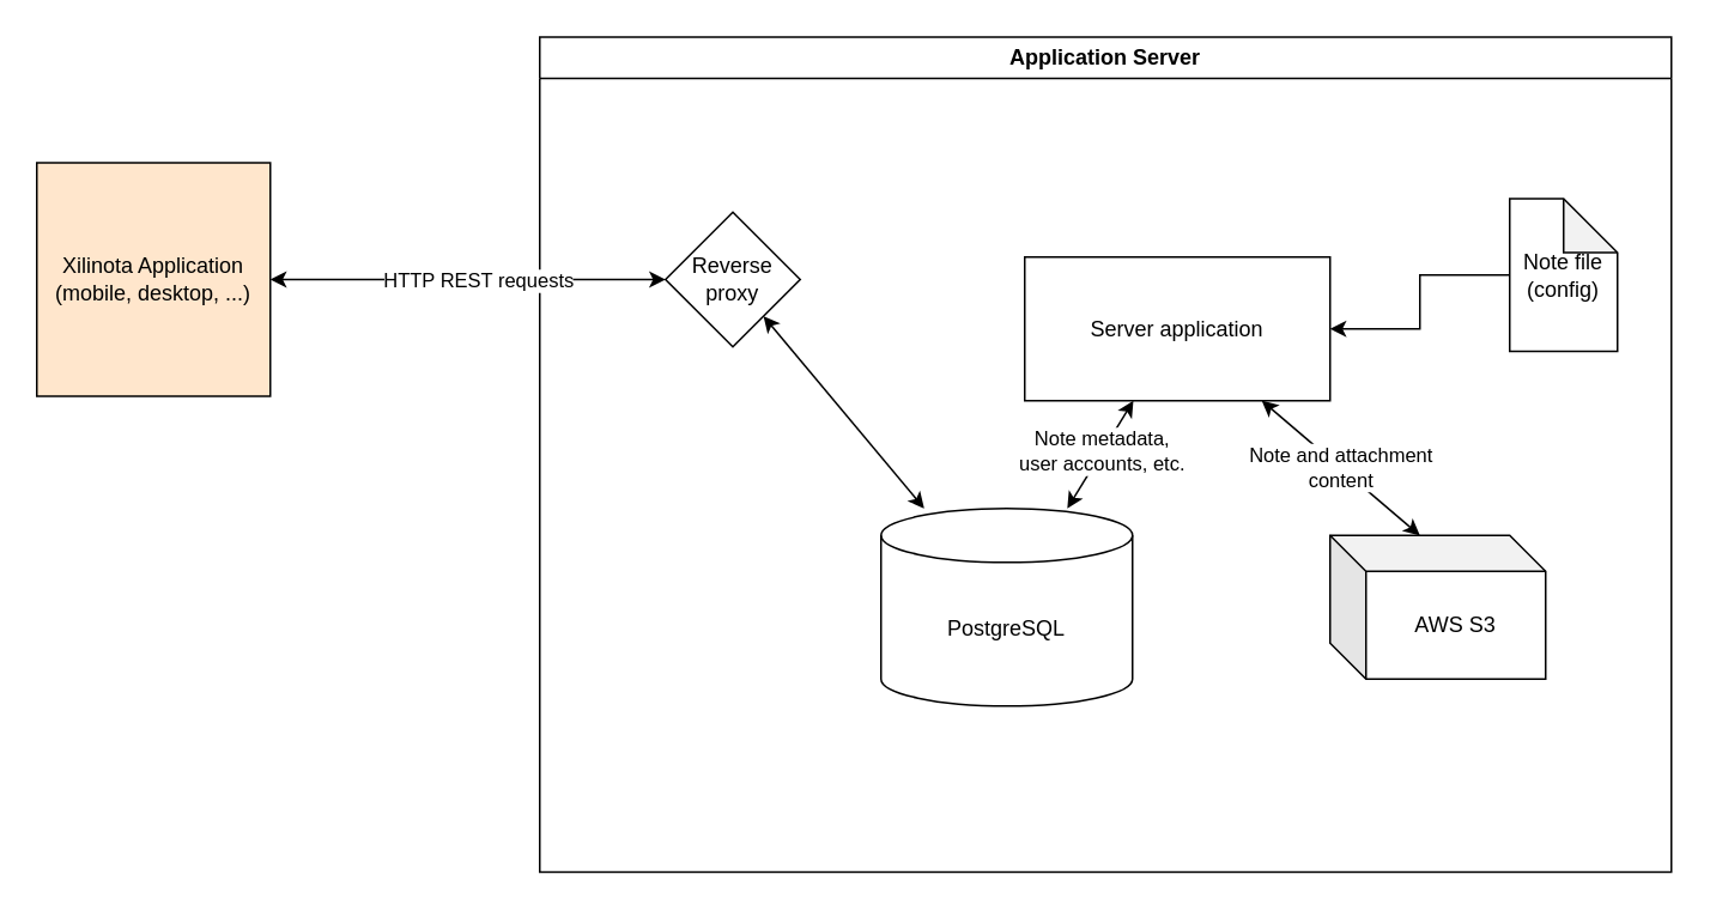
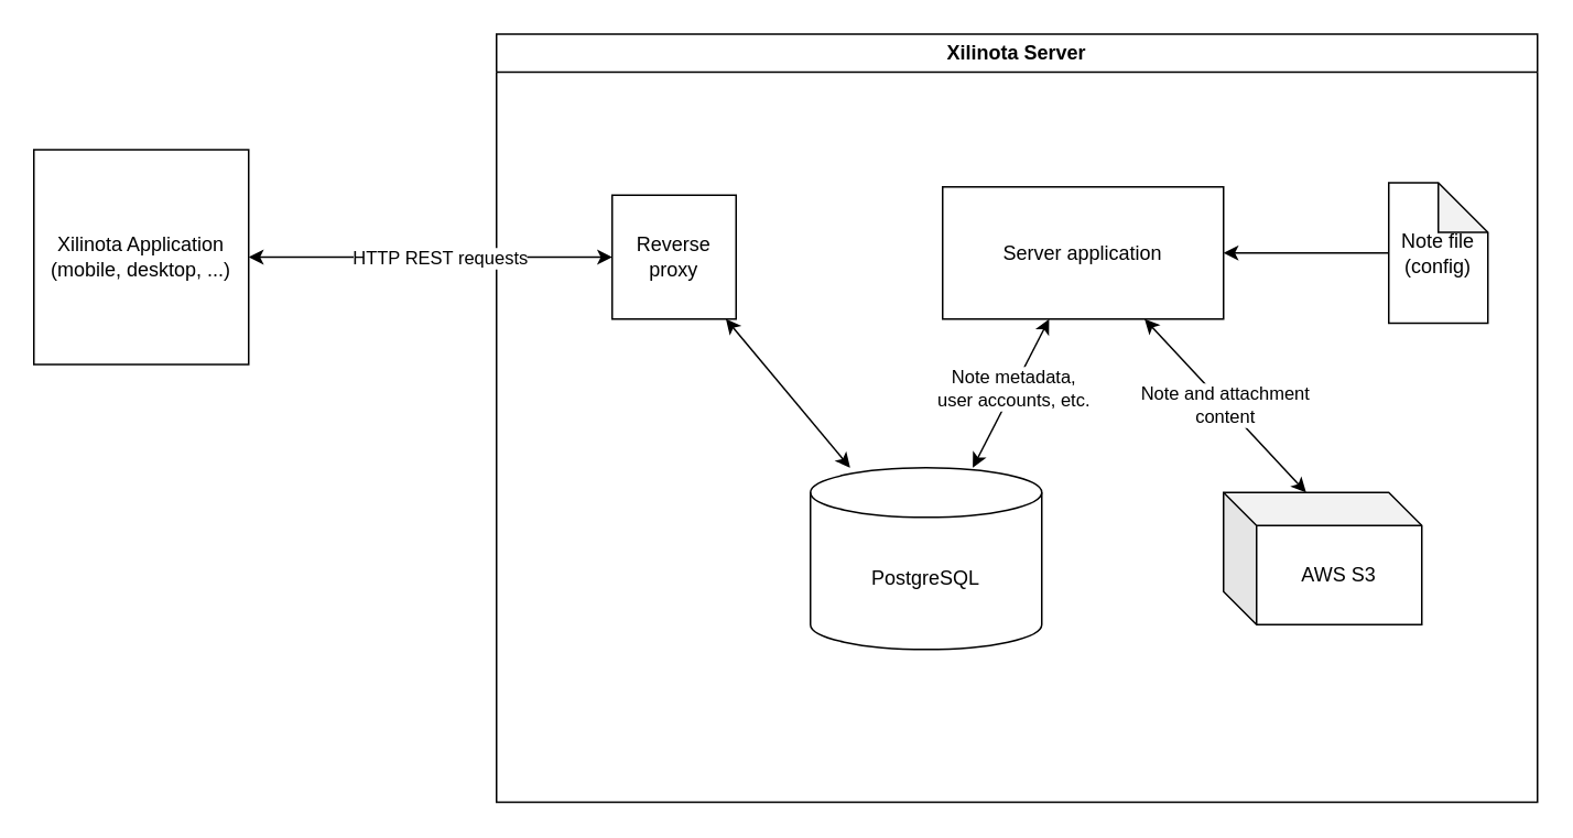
  <mxCell id="0" />
  <mxCell id="1" parent="0" />
- <mxCell id="2" value="Application Server" style="swimlane;whiteSpace=wrap;html=1;" vertex="1" parent="1"><mxGeometry x="300" y="20" width="630" height="465" as="geometry"><mxRectangle x="350" y="300" width="120" height="30" as="alternateBounds" /></mxGeometry></mxCell>
- <mxCell id="3" value="Server application" style="rounded=0;whiteSpace=wrap;html=1;" vertex="1" parent="2"><mxGeometry x="270" y="122.5" width="170" height="80" as="geometry" /></mxCell>
+ <mxCell id="2" value="Xilinota Server" style="swimlane;whiteSpace=wrap;html=1;" vertex="1" parent="1"><mxGeometry x="300" y="20" width="630" height="465" as="geometry"><mxRectangle x="350" y="300" width="120" height="30" as="alternateBounds" /></mxGeometry></mxCell>
+ <mxCell id="3" value="Server application" style="rounded=0;whiteSpace=wrap;html=1;" vertex="1" parent="2"><mxGeometry x="270" y="92.5" width="170" height="80" as="geometry" /></mxCell>
  <mxCell id="4" value="PostgreSQL" style="shape=cylinder3;whiteSpace=wrap;html=1;boundedLbl=1;backgroundOutline=1;size=15;" vertex="1" parent="2"><mxGeometry x="190" y="262.5" width="140" height="110" as="geometry" /></mxCell>
  <mxCell id="5" value="" style="endArrow=classic;startArrow=classic;html=1;rounded=0;" edge="1" parent="2" source="4" target="3"><mxGeometry width="50" height="50" relative="1" as="geometry"><mxPoint x="280" y="232.5" as="sourcePoint" /><mxPoint x="330" y="182.5" as="targetPoint" /></mxGeometry></mxCell>
  <mxCell id="6" value="Note metadata,&lt;br&gt;user accounts, etc." style="edgeLabel;html=1;align=center;verticalAlign=middle;resizable=0;points=[];" vertex="1" connectable="0" parent="5"><mxGeometry x="0.059" y="1" relative="1" as="geometry"><mxPoint as="offset" /></mxGeometry></mxCell>
  <mxCell id="7" value="AWS S3" style="shape=cube;whiteSpace=wrap;html=1;boundedLbl=1;backgroundOutline=1;darkOpacity=0.05;darkOpacity2=0.1;" vertex="1" parent="2"><mxGeometry x="440" y="277.5" width="120" height="80" as="geometry" /></mxCell>
  <mxCell id="8" value="Note and attachment&lt;br&gt;content" style="endArrow=classic;startArrow=classic;html=1;rounded=0;exitX=0;exitY=0;exitDx=50;exitDy=0;exitPerimeter=0;" edge="1" parent="2" source="7" target="3"><mxGeometry width="50" height="50" relative="1" as="geometry"><mxPoint x="390" y="242.5" as="sourcePoint" /><mxPoint x="440" y="192.5" as="targetPoint" /></mxGeometry></mxCell>
- <mxCell id="9" value="Reverse proxy" style="rhombus;whiteSpace=wrap;html=1;aspect=fixed;" vertex="1" parent="2"><mxGeometry x="70" y="97.5" width="75" height="75" as="geometry" /></mxCell>
+ <mxCell id="9" value="Reverse proxy" style="whiteSpace=wrap;html=1;aspect=fixed;" vertex="1" parent="2"><mxGeometry x="70" y="97.5" width="75" height="75" as="geometry" /></mxCell>
  <mxCell id="10" value="" style="endArrow=classic;startArrow=classic;html=1;rounded=0;" edge="1" parent="2" source="9" target="4"><mxGeometry width="50" height="50" relative="1" as="geometry"><mxPoint x="180" y="160" as="sourcePoint" /><mxPoint x="230" y="110" as="targetPoint" /></mxGeometry></mxCell>
  <mxCell id="11" value="" style="edgeStyle=orthogonalEdgeStyle;rounded=0;orthogonalLoop=1;jettySize=auto;html=1;" edge="1" parent="2" source="12" target="3"><mxGeometry relative="1" as="geometry" /></mxCell>
  <mxCell id="12" value="Note file (config)" style="shape=note;whiteSpace=wrap;html=1;backgroundOutline=1;darkOpacity=0.05;" vertex="1" parent="2"><mxGeometry x="540" y="90" width="60" height="85" as="geometry" /></mxCell>
- <mxCell id="13" value="Xilinota Application (mobile, desktop, ...)" style="whiteSpace=wrap;html=1;aspect=fixed;fillColor=#ffe6cc;" vertex="1" parent="1"><mxGeometry x="20" y="90" width="130" height="130" as="geometry" /></mxCell>
+ <mxCell id="13" value="Xilinota Application (mobile, desktop, ...)" style="whiteSpace=wrap;html=1;aspect=fixed;" vertex="1" parent="1"><mxGeometry x="20" y="90" width="130" height="130" as="geometry" /></mxCell>
  <mxCell id="14" value="" style="endArrow=classic;startArrow=classic;html=1;rounded=0;entryX=0;entryY=0.5;entryDx=0;entryDy=0;" edge="1" parent="1" source="13" target="9"><mxGeometry width="50" height="50" relative="1" as="geometry"><mxPoint x="110" y="250" as="sourcePoint" /><mxPoint x="290" y="210" as="targetPoint" /></mxGeometry></mxCell>
  <mxCell id="15" value="HTTP REST requests" style="edgeLabel;html=1;align=center;verticalAlign=middle;resizable=0;points=[];" vertex="1" connectable="0" parent="14"><mxGeometry x="0.043" relative="1" as="geometry"><mxPoint as="offset" /></mxGeometry></mxCell>
